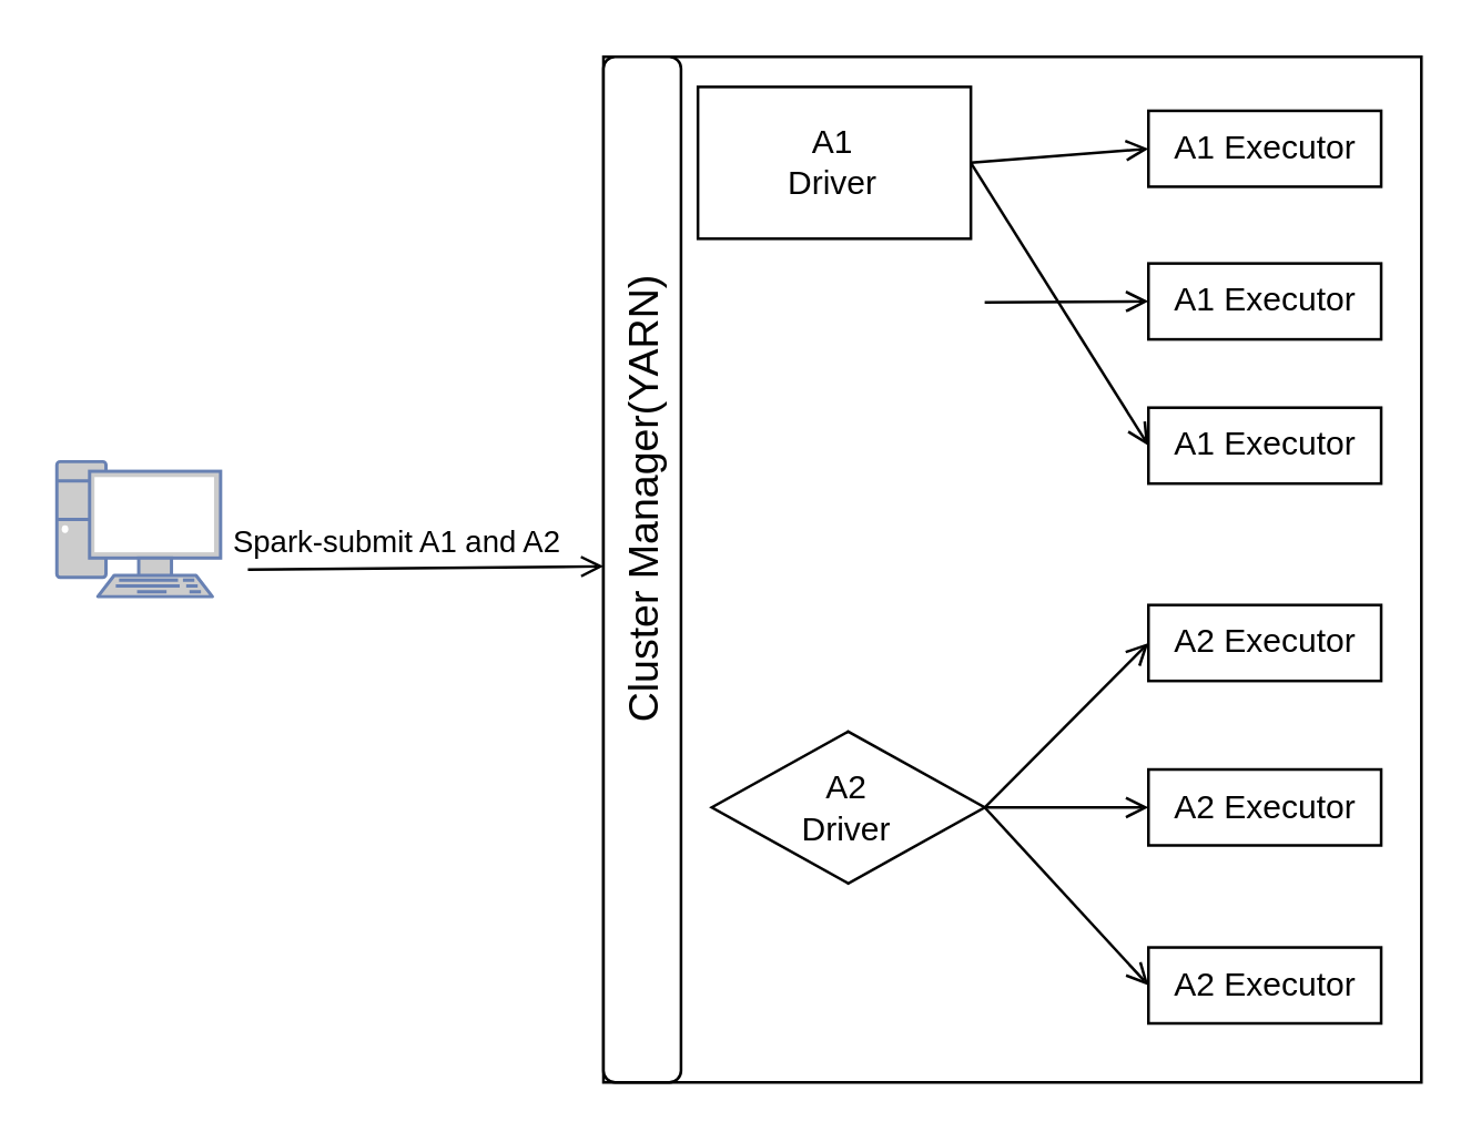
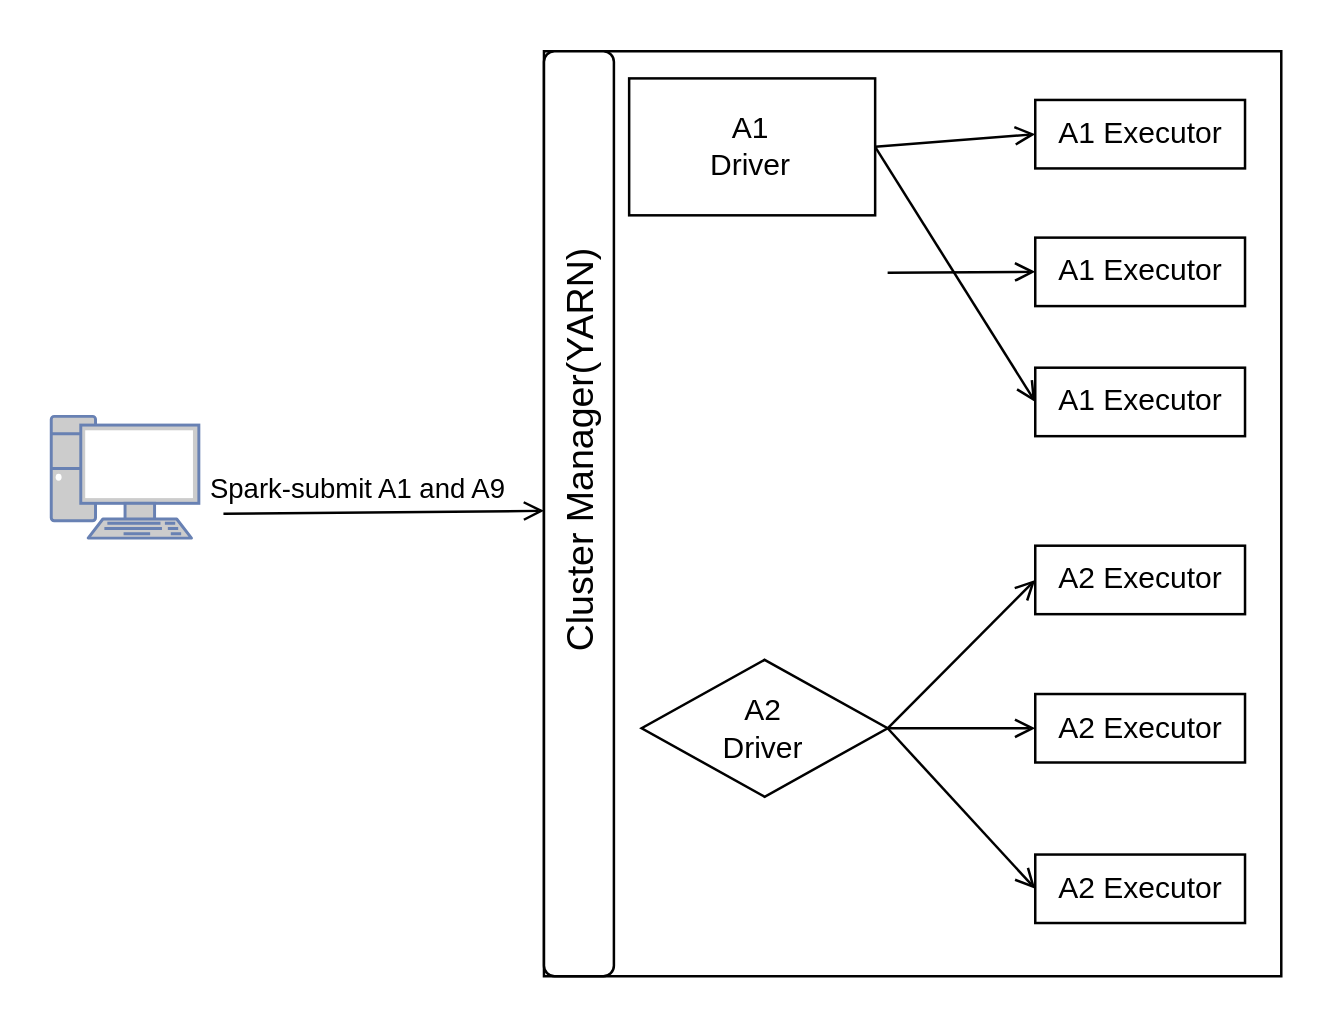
  <mxCell id="0" />
  <mxCell id="1" parent="0" />
  <mxCell id="2" value="" style="group" vertex="1" connectable="0" parent="1"><mxGeometry x="20" y="20" width="492" height="370" as="geometry" /></mxCell>
  <mxCell id="3" value="" style="fontColor=#0066CC;verticalAlign=top;verticalLabelPosition=bottom;labelPosition=center;align=center;html=1;outlineConnect=0;fillColor=#CCCCCC;strokeColor=#6881B3;gradientColor=none;gradientDirection=north;strokeWidth=2;shape=mxgraph.networks.pc;" vertex="1" parent="2"><mxGeometry y="146.053" width="59.04" height="48.684" as="geometry" /></mxCell>
  <mxCell id="4" value="" style="endArrow=open;html=1;rounded=0;entryX=0.377;entryY=-0.009;entryDx=0;entryDy=0;endFill=0;entryPerimeter=0;" edge="1" parent="2" target="8"><mxGeometry relative="1" as="geometry"><mxPoint x="68.88" y="185" as="sourcePoint" /><mxPoint x="206.64" y="204.474" as="targetPoint" /></mxGeometry></mxCell>
- <mxCell id="5" value="Spark-submit A1 and A2" style="text;html=1;align=center;verticalAlign=middle;whiteSpace=wrap;rounded=0;fontSize=11;spacing=2;labelPosition=center;verticalLabelPosition=middle;spacingBottom=-9;" vertex="1" parent="2"><mxGeometry x="59.04" y="160.658" width="127.92" height="19.474" as="geometry" /></mxCell>
+ <mxCell id="5" value="Spark-submit A1 and A9" style="text;html=1;align=center;verticalAlign=middle;whiteSpace=wrap;rounded=0;fontSize=11;spacing=2;labelPosition=center;verticalLabelPosition=middle;spacingBottom=-9;" vertex="1" parent="2"><mxGeometry x="59.04" y="160.658" width="127.92" height="19.474" as="geometry" /></mxCell>
  <mxCell id="6" value="" style="rounded=0;whiteSpace=wrap;html=1;fillColor=none;container=0;" vertex="1" parent="2"><mxGeometry x="197.085" width="294.915" height="370" as="geometry" /></mxCell>
  <mxCell id="7" value="" style="rounded=1;whiteSpace=wrap;html=1;container=0;" vertex="1" parent="2"><mxGeometry x="197.089" width="27.967" height="370" as="geometry" /></mxCell>
  <mxCell id="8" value="Cluster Manager(YARN)" style="text;html=1;align=center;verticalAlign=middle;whiteSpace=wrap;rounded=0;rotation=-90;fontSize=15;container=0;" vertex="1" parent="2"><mxGeometry x="113.182" y="146.053" width="195.782" height="27.385" as="geometry" /></mxCell>
  <mxCell id="9" value="A1&lt;div&gt;Driver&lt;/div&gt;" style="rounded=0;whiteSpace=wrap;html=1;container=0;" vertex="1" parent="2"><mxGeometry x="231.16" y="10.855" width="98.4" height="54.77" as="geometry" /></mxCell>
  <mxCell id="10" value="A1 Executor" style="rounded=0;whiteSpace=wrap;html=1;container=0;" vertex="1" parent="2"><mxGeometry x="393.602" y="19.479" width="83.907" height="27.385" as="geometry" /></mxCell>
  <mxCell id="11" value="A1 Executor" style="rounded=0;whiteSpace=wrap;html=1;container=0;" vertex="1" parent="2"><mxGeometry x="393.602" y="74.548" width="83.907" height="27.385" as="geometry" /></mxCell>
  <mxCell id="12" value="A1 Executor" style="rounded=0;whiteSpace=wrap;html=1;container=0;" vertex="1" parent="2"><mxGeometry x="393.602" y="126.584" width="83.907" height="27.385" as="geometry" /></mxCell>
  <mxCell id="13" value="" style="endArrow=open;html=1;rounded=0;entryX=0;entryY=0.5;entryDx=0;entryDy=0;exitX=1;exitY=0.5;exitDx=0;exitDy=0;endFill=0;" edge="1" parent="2" source="9" target="10"><mxGeometry relative="1" as="geometry"><mxPoint x="280.439" y="97.368" as="sourcePoint" /><mxPoint x="429.606" y="97.368" as="targetPoint" /></mxGeometry></mxCell>
  <mxCell id="14" value="" style="endArrow=open;html=1;rounded=0;entryX=0;entryY=0.5;entryDx=0;entryDy=0;endFill=0;" edge="1" parent="2" target="11"><mxGeometry relative="1" as="geometry"><mxPoint x="334.56" y="88.605" as="sourcePoint" /><mxPoint x="438.929" y="38.035" as="targetPoint" /></mxGeometry></mxCell>
  <mxCell id="15" value="" style="endArrow=open;html=1;rounded=0;entryX=0;entryY=0.5;entryDx=0;entryDy=0;endFill=0;exitX=1;exitY=0.5;exitDx=0;exitDy=0;" edge="1" parent="2" source="9" target="12"><mxGeometry relative="1" as="geometry"><mxPoint x="382.992" y="88.24" as="sourcePoint" /><mxPoint x="438.929" y="97.368" as="targetPoint" /></mxGeometry></mxCell>
  <mxCell id="16" value="A2&lt;div&gt;Driver&lt;/div&gt;" style="rhombus;whiteSpace=wrap;html=1;container=0;" vertex="1" parent="2"><mxGeometry x="236.16" y="243.421" width="98.4" height="54.77" as="geometry" /></mxCell>
  <mxCell id="17" value="A2 Executor" style="rounded=0;whiteSpace=wrap;html=1;container=0;" vertex="1" parent="2"><mxGeometry x="393.602" y="197.78" width="83.907" height="27.385" as="geometry" /></mxCell>
  <mxCell id="18" value="A2 Executor" style="rounded=0;whiteSpace=wrap;html=1;container=0;" vertex="1" parent="2"><mxGeometry x="393.602" y="257.113" width="83.907" height="27.385" as="geometry" /></mxCell>
  <mxCell id="19" value="A2 Executor" style="rounded=0;whiteSpace=wrap;html=1;container=0;" vertex="1" parent="2"><mxGeometry x="393.602" y="321.321" width="83.907" height="27.385" as="geometry" /></mxCell>
  <mxCell id="20" value="" style="endArrow=open;html=1;rounded=0;entryX=0;entryY=0.5;entryDx=0;entryDy=0;exitX=1;exitY=0.5;exitDx=0;exitDy=0;endFill=0;" edge="1" parent="2" source="16" target="17"><mxGeometry relative="1" as="geometry"><mxPoint x="280.439" y="279.934" as="sourcePoint" /><mxPoint x="429.606" y="279.934" as="targetPoint" /></mxGeometry></mxCell>
  <mxCell id="21" value="" style="endArrow=open;html=1;rounded=0;entryX=0;entryY=0.5;entryDx=0;entryDy=0;endFill=0;exitX=1;exitY=0.5;exitDx=0;exitDy=0;" edge="1" parent="2" target="18" source="16"><mxGeometry relative="1" as="geometry"><mxPoint x="382.992" y="270.806" as="sourcePoint" /><mxPoint x="438.929" y="220.6" as="targetPoint" /></mxGeometry></mxCell>
  <mxCell id="22" value="" style="endArrow=open;html=1;rounded=0;entryX=0;entryY=0.5;entryDx=0;entryDy=0;endFill=0;exitX=1;exitY=0.5;exitDx=0;exitDy=0;" edge="1" parent="2" target="19" source="16"><mxGeometry relative="1" as="geometry"><mxPoint x="382.992" y="270.806" as="sourcePoint" /><mxPoint x="438.929" y="279.934" as="targetPoint" /></mxGeometry></mxCell>
